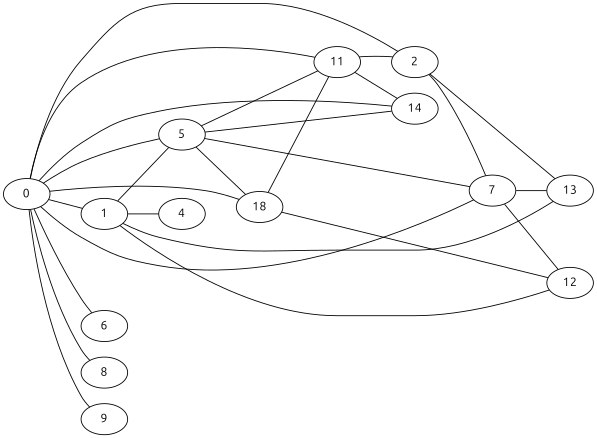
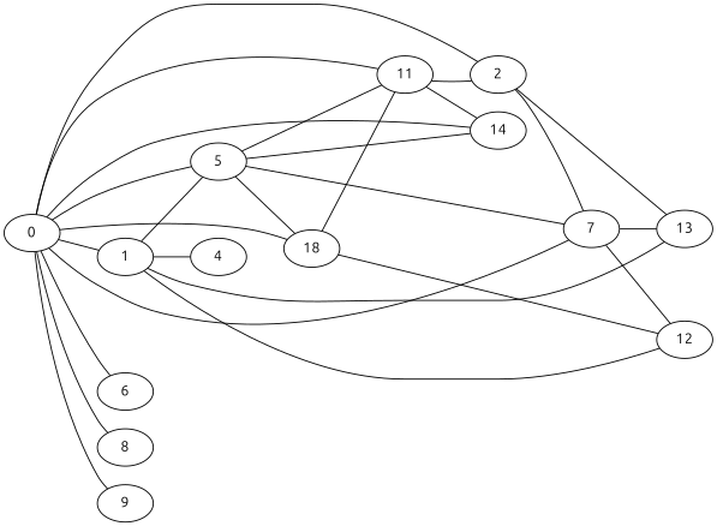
  digraph {
    fontname=Ubuntu
    rankdir=LR
    node [fontname=Ubuntu]
    edge [arrowhead=both fontname=Ubuntu]
    0
    1
    2
    5
    6
    7
    8
    9
    n9 [label=18]
    11
    14
    4
    12
    13
    0 -> 1
    0 -> 2
    0 -> 5
    0 -> 6
    0 -> 7
    0 -> 8
    0 -> 9
    0 -> n9
    0 -> 11
    0 -> 14
    1 -> 5
    1 -> 4
    1 -> 12
    1 -> 13
    2 -> 7
-   2 -> 11
+   11 -> 2
    2 -> 13
    5 -> 7
    5 -> n9
    5 -> 11
    5 -> 14
    7 -> 12
    7 -> 13
    n9 -> 11
    n9 -> 12
    11 -> 14
  }
